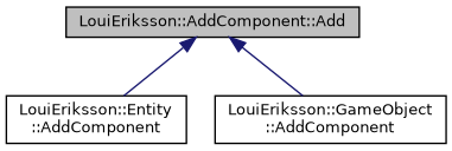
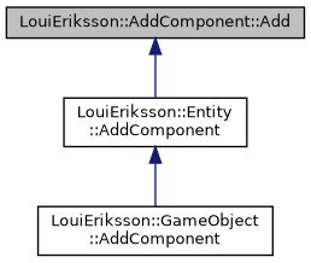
  digraph {
    rankdir=TB
    node [color=black fillcolor=white fontname=Helvetica fontsize=10 shape=record style=filled]
    edge [color=midnightblue dir=back fontname=Helvetica fontsize=10 labelfontname=Helvetica labelfontsize=10 style=solid]
    n1 [fillcolor=grey75 fontcolor=black height=0.2 label="LouiEriksson::AddComponent::Add" width=0.4]
    n2 [height=0.2 label="LouiEriksson::Entity\l::AddComponent" width=0.4]
    n3 [height=0.2 label="LouiEriksson::GameObject\l::AddComponent" width=0.4]
    n1 -> n2
-   n1 -> n3
+   n2 -> n3
  }
